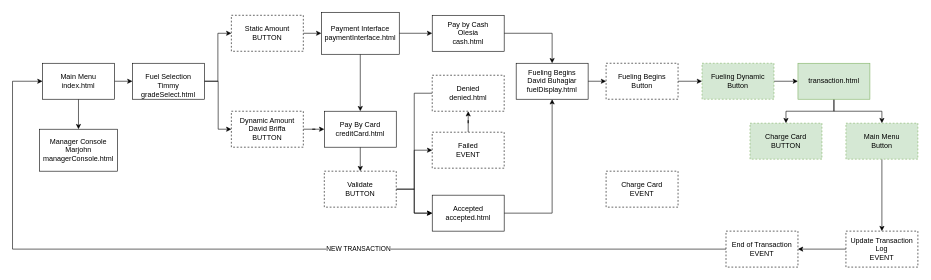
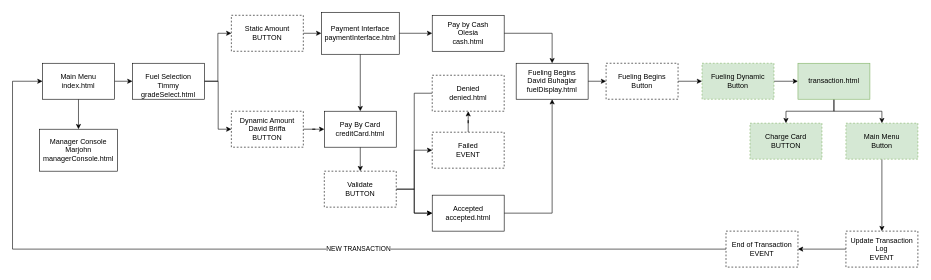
  <mxCell id="0" />
  <mxCell id="1" parent="0" />
- <mxCell id="2" value="&lt;div&gt;Charge Card&lt;/div&gt;&lt;div&gt;EVENT&lt;br&gt;&lt;/div&gt;" style="rounded=0;whiteSpace=wrap;html=1;dashed=1;" parent="1" vertex="1"><mxGeometry x="1010" y="285" width="120" height="60" as="geometry" /></mxCell>
  <mxCell id="3" style="edgeStyle=orthogonalEdgeStyle;rounded=0;orthogonalLoop=1;jettySize=auto;html=1;exitX=1;exitY=0.5;exitDx=0;exitDy=0;entryX=0;entryY=0.5;entryDx=0;entryDy=0;" parent="1" source="5" target="46" edge="1"><mxGeometry relative="1" as="geometry" /></mxCell>
  <mxCell id="4" style="edgeStyle=orthogonalEdgeStyle;rounded=0;orthogonalLoop=1;jettySize=auto;html=1;exitX=1;exitY=0.5;exitDx=0;exitDy=0;entryX=0;entryY=0.5;entryDx=0;entryDy=0;" parent="1" source="46" target="42" edge="1"><mxGeometry relative="1" as="geometry" /></mxCell>
  <mxCell id="5" value="&lt;div&gt;Fueling Begins&lt;br&gt;&lt;/div&gt;&lt;div&gt;Button&lt;br&gt;&lt;/div&gt;" style="rounded=0;whiteSpace=wrap;html=1;dashed=1;" parent="1" vertex="1"><mxGeometry x="1010" y="105" width="120" height="60" as="geometry" /></mxCell>
  <mxCell id="6" style="edgeStyle=orthogonalEdgeStyle;rounded=0;orthogonalLoop=1;jettySize=auto;html=1;exitX=1;exitY=0.5;exitDx=0;exitDy=0;entryX=0;entryY=0.5;entryDx=0;entryDy=0;" parent="1" source="7" target="5" edge="1"><mxGeometry relative="1" as="geometry" /></mxCell>
  <mxCell id="7" value="&lt;div&gt;Fueling Begins&lt;/div&gt;&lt;div&gt;David Buhagiar&lt;/div&gt;&lt;div&gt;fuelDisplay.html&lt;br&gt;&lt;/div&gt;" style="rounded=0;whiteSpace=wrap;html=1;" parent="1" vertex="1"><mxGeometry x="860" y="105" width="120" height="60" as="geometry" /></mxCell>
  <mxCell id="8" style="edgeStyle=orthogonalEdgeStyle;rounded=0;orthogonalLoop=1;jettySize=auto;html=1;exitX=1;exitY=0.5;exitDx=0;exitDy=0;entryX=0.5;entryY=1;entryDx=0;entryDy=0;" parent="1" source="9" target="7" edge="1"><mxGeometry relative="1" as="geometry" /></mxCell>
  <mxCell id="9" value="&lt;div&gt;Accepted&lt;/div&gt;accepted.html" style="rounded=0;whiteSpace=wrap;html=1;" parent="1" vertex="1"><mxGeometry x="720" y="325" width="120" height="60" as="geometry" /></mxCell>
  <mxCell id="10" style="edgeStyle=orthogonalEdgeStyle;rounded=0;orthogonalLoop=1;jettySize=auto;html=1;exitX=1;exitY=0.5;exitDx=0;exitDy=0;entryX=0.5;entryY=0;entryDx=0;entryDy=0;" parent="1" source="11" target="7" edge="1"><mxGeometry relative="1" as="geometry" /></mxCell>
  <mxCell id="11" value="&lt;div&gt;Pay by Cash&lt;/div&gt;&lt;div&gt;Olesia&lt;br&gt;&lt;/div&gt;&lt;div&gt;cash.html&lt;/div&gt;" style="rounded=0;whiteSpace=wrap;html=1;" parent="1" vertex="1"><mxGeometry x="720" y="25" width="120" height="60" as="geometry" /></mxCell>
  <mxCell id="12" value="" style="edgeStyle=orthogonalEdgeStyle;rounded=0;orthogonalLoop=1;jettySize=auto;html=1;" parent="1" source="14" target="9" edge="1"><mxGeometry relative="1" as="geometry" /></mxCell>
  <mxCell id="13" style="edgeStyle=orthogonalEdgeStyle;rounded=0;orthogonalLoop=1;jettySize=auto;html=1;exitX=1;exitY=0.5;exitDx=0;exitDy=0;entryX=0;entryY=0.5;entryDx=0;entryDy=0;" parent="1" source="14" target="18" edge="1"><mxGeometry relative="1" as="geometry" /></mxCell>
  <mxCell id="14" value="&lt;div&gt;Validate&lt;/div&gt;&lt;div&gt;BUTTON&lt;br&gt;&lt;/div&gt;" style="rounded=0;whiteSpace=wrap;html=1;dashed=1;" parent="1" vertex="1"><mxGeometry x="540" y="285" width="120" height="60" as="geometry" /></mxCell>
  <mxCell id="15" value="" style="edgeStyle=orthogonalEdgeStyle;rounded=0;orthogonalLoop=1;jettySize=auto;html=1;" parent="1" source="16" target="14" edge="1"><mxGeometry relative="1" as="geometry" /></mxCell>
  <mxCell id="16" value="&lt;div&gt;Pay By Card&lt;/div&gt;&lt;div&gt;creditCard.html&lt;br&gt;&lt;/div&gt;" style="rounded=0;whiteSpace=wrap;html=1;" parent="1" vertex="1"><mxGeometry x="540" y="185" width="120" height="60" as="geometry" /></mxCell>
  <mxCell id="17" value="" style="edgeStyle=orthogonalEdgeStyle;rounded=0;orthogonalLoop=1;jettySize=auto;html=1;" parent="1" source="18" target="39" edge="1"><mxGeometry relative="1" as="geometry" /></mxCell>
  <mxCell id="18" value="&lt;div&gt;Failed&lt;/div&gt;&lt;div&gt;EVENT&lt;br&gt;&lt;/div&gt;" style="rounded=0;whiteSpace=wrap;html=1;dashed=1;" parent="1" vertex="1"><mxGeometry x="720" y="220" width="120" height="60" as="geometry" /></mxCell>
  <mxCell id="19" value="" style="edgeStyle=orthogonalEdgeStyle;rounded=0;orthogonalLoop=1;jettySize=auto;html=1;" parent="1" source="21" target="11" edge="1"><mxGeometry relative="1" as="geometry" /></mxCell>
  <mxCell id="20" style="edgeStyle=orthogonalEdgeStyle;rounded=0;orthogonalLoop=1;jettySize=auto;html=1;entryX=0.5;entryY=0;entryDx=0;entryDy=0;" parent="1" source="21" target="16" edge="1"><mxGeometry relative="1" as="geometry" /></mxCell>
  <mxCell id="21" value="&lt;div&gt;Payment Interface&lt;br&gt;&lt;/div&gt;&lt;div&gt;paymentInterface.html&lt;br&gt;&lt;/div&gt;" style="rounded=0;whiteSpace=wrap;html=1;" parent="1" vertex="1"><mxGeometry x="535" y="20" width="130" height="70" as="geometry" /></mxCell>
  <mxCell id="22" value="" style="edgeStyle=orthogonalEdgeStyle;rounded=0;orthogonalLoop=1;jettySize=auto;html=1;" parent="1" source="23" target="16" edge="1"><mxGeometry relative="1" as="geometry" /></mxCell>
  <mxCell id="23" value="&lt;div&gt;Dynamic Amount&lt;/div&gt;&lt;div&gt;David Briffa&lt;/div&gt;&lt;div&gt;BUTTON&lt;br&gt;&lt;/div&gt;" style="rounded=0;whiteSpace=wrap;html=1;dashed=1;" parent="1" vertex="1"><mxGeometry x="385" y="185" width="120" height="60" as="geometry" /></mxCell>
  <mxCell id="24" style="edgeStyle=orthogonalEdgeStyle;rounded=0;orthogonalLoop=1;jettySize=auto;html=1;exitX=1;exitY=0.5;exitDx=0;exitDy=0;entryX=0;entryY=0.5;entryDx=0;entryDy=0;" parent="1" source="25" target="21" edge="1"><mxGeometry relative="1" as="geometry" /></mxCell>
  <mxCell id="25" value="&lt;div&gt;Static Amount&lt;/div&gt;BUTTON" style="rounded=0;whiteSpace=wrap;html=1;dashed=1;" parent="1" vertex="1"><mxGeometry x="385" y="25" width="120" height="60" as="geometry" /></mxCell>
  <mxCell id="26" style="edgeStyle=orthogonalEdgeStyle;rounded=0;orthogonalLoop=1;jettySize=auto;html=1;exitX=1;exitY=0.5;exitDx=0;exitDy=0;entryX=0;entryY=0.5;entryDx=0;entryDy=0;" parent="1" source="28" target="25" edge="1"><mxGeometry relative="1" as="geometry" /></mxCell>
  <mxCell id="27" style="edgeStyle=orthogonalEdgeStyle;rounded=0;orthogonalLoop=1;jettySize=auto;html=1;exitX=1;exitY=0.5;exitDx=0;exitDy=0;entryX=0;entryY=0.5;entryDx=0;entryDy=0;" parent="1" source="28" target="23" edge="1"><mxGeometry relative="1" as="geometry"><Array as="points"><mxPoint x="363" y="135" /><mxPoint x="363" y="215" /></Array></mxGeometry></mxCell>
  <mxCell id="28" value="&lt;div&gt;&lt;br&gt;&lt;/div&gt;&lt;div&gt;Fuel Selection&lt;/div&gt;&lt;div&gt;Timmy&lt;/div&gt;&lt;div&gt;gradeSelect.html&lt;br&gt;&lt;/div&gt;" style="rounded=0;whiteSpace=wrap;html=1;" parent="1" vertex="1"><mxGeometry x="220" y="105" width="120" height="60" as="geometry" /></mxCell>
  <mxCell id="29" style="edgeStyle=orthogonalEdgeStyle;rounded=0;orthogonalLoop=1;jettySize=auto;html=1;exitX=0;exitY=0.5;exitDx=0;exitDy=0;entryX=1;entryY=0.5;entryDx=0;entryDy=0;" parent="1" source="30" target="33" edge="1"><mxGeometry relative="1" as="geometry" /></mxCell>
  <mxCell id="30" value="&lt;div&gt;Update Transaction Log&lt;/div&gt;&lt;div&gt;EVENT&lt;br&gt;&lt;/div&gt;" style="rounded=0;whiteSpace=wrap;html=1;dashed=1;" parent="1" vertex="1"><mxGeometry x="1410" y="385" width="120" height="60" as="geometry" /></mxCell>
  <mxCell id="31" value="" style="edgeStyle=orthogonalEdgeStyle;rounded=0;orthogonalLoop=1;jettySize=auto;html=1;entryX=0;entryY=0.5;entryDx=0;entryDy=0;exitX=0;exitY=0.5;exitDx=0;exitDy=0;" parent="1" source="33" target="36" edge="1"><mxGeometry relative="1" as="geometry"><mxPoint x="20" y="125" as="targetPoint" /><Array as="points"><mxPoint x="1210" y="415" /><mxPoint x="20" y="415" /><mxPoint x="20" y="135" /></Array><mxPoint x="1130" y="425" as="sourcePoint" /></mxGeometry></mxCell>
  <mxCell id="32" value="NEW TRANSACTION" style="edgeLabel;html=1;align=center;verticalAlign=middle;resizable=0;points=[];" parent="31" connectable="0" vertex="1"><mxGeometry x="0.374" y="-2" relative="1" as="geometry"><mxPoint x="430" as="offset" /></mxGeometry></mxCell>
  <mxCell id="33" value="&lt;div&gt;End of Transaction&lt;/div&gt;EVENT" style="rounded=0;whiteSpace=wrap;html=1;dashed=1;" parent="1" vertex="1"><mxGeometry x="1210" y="385" width="120" height="60" as="geometry" /></mxCell>
  <mxCell id="34" style="edgeStyle=orthogonalEdgeStyle;rounded=0;orthogonalLoop=1;jettySize=auto;html=1;exitX=1;exitY=0.5;exitDx=0;exitDy=0;entryX=0;entryY=0.5;entryDx=0;entryDy=0;" parent="1" source="36" target="28" edge="1"><mxGeometry relative="1" as="geometry" /></mxCell>
  <mxCell id="35" value="" style="edgeStyle=orthogonalEdgeStyle;rounded=0;orthogonalLoop=1;jettySize=auto;html=1;" parent="1" source="36" target="37" edge="1"><mxGeometry relative="1" as="geometry" /></mxCell>
  <mxCell id="36" value="&lt;div&gt;Main Menu&lt;/div&gt;&lt;div&gt;index.html&lt;br&gt;&lt;/div&gt;" style="rounded=0;whiteSpace=wrap;html=1;" parent="1" vertex="1"><mxGeometry x="70" y="105" width="120" height="60" as="geometry" /></mxCell>
  <mxCell id="37" value="&lt;div&gt;Manager Console&lt;/div&gt;&lt;div&gt;Marjohn&lt;/div&gt;&lt;div&gt;managerConsole.html&lt;br&gt;&lt;/div&gt;" style="rounded=0;whiteSpace=wrap;html=1;" parent="1" vertex="1"><mxGeometry x="65" y="215" width="130" height="70" as="geometry" /></mxCell>
  <mxCell id="38" style="edgeStyle=orthogonalEdgeStyle;rounded=0;orthogonalLoop=1;jettySize=auto;html=1;exitX=0;exitY=0.5;exitDx=0;exitDy=0;entryX=0;entryY=0.5;entryDx=0;entryDy=0;" parent="1" source="39" target="9" edge="1"><mxGeometry relative="1" as="geometry"><Array as="points"><mxPoint x="690" y="155" /><mxPoint x="690" y="355" /></Array></mxGeometry></mxCell>
  <mxCell id="39" value="&lt;div&gt;Denied&lt;/div&gt;&lt;div&gt;denied.html&lt;br&gt;&lt;/div&gt;" style="rounded=0;whiteSpace=wrap;html=1;dashed=1;" parent="1" vertex="1"><mxGeometry x="720" y="125" width="120" height="60" as="geometry" /></mxCell>
  <mxCell id="40" style="edgeStyle=orthogonalEdgeStyle;rounded=0;orthogonalLoop=1;jettySize=auto;html=1;exitX=0.5;exitY=1;exitDx=0;exitDy=0;entryX=0.5;entryY=0;entryDx=0;entryDy=0;" parent="1" source="42" target="43" edge="1"><mxGeometry relative="1" as="geometry" /></mxCell>
  <mxCell id="41" style="edgeStyle=orthogonalEdgeStyle;rounded=0;orthogonalLoop=1;jettySize=auto;html=1;exitX=0.5;exitY=1;exitDx=0;exitDy=0;entryX=0.5;entryY=0;entryDx=0;entryDy=0;" parent="1" source="42" target="45" edge="1"><mxGeometry relative="1" as="geometry" /></mxCell>
  <mxCell id="42" value="transaction.html" style="rounded=0;whiteSpace=wrap;html=1;fillColor=#d5e8d4;strokeColor=#82b366;" parent="1" vertex="1"><mxGeometry x="1330" y="105" width="120" height="60" as="geometry" /></mxCell>
  <mxCell id="43" value="&lt;div&gt;Charge Card&lt;br&gt;&lt;/div&gt;BUTTON" style="rounded=0;whiteSpace=wrap;html=1;dashed=1;fillColor=#d5e8d4;strokeColor=#82b366;" parent="1" vertex="1"><mxGeometry x="1250" y="205" width="120" height="60" as="geometry" /></mxCell>
  <mxCell id="44" style="edgeStyle=orthogonalEdgeStyle;rounded=0;orthogonalLoop=1;jettySize=auto;html=1;exitX=0.5;exitY=1;exitDx=0;exitDy=0;entryX=0.5;entryY=0;entryDx=0;entryDy=0;" parent="1" source="45" target="30" edge="1"><mxGeometry relative="1" as="geometry" /></mxCell>
  <mxCell id="45" value="&lt;div&gt;Main Menu&lt;br&gt;&lt;/div&gt;&lt;div&gt;Button&lt;br&gt;&lt;/div&gt;" style="rounded=0;whiteSpace=wrap;html=1;dashed=1;fillColor=#d5e8d4;strokeColor=#82b366;" parent="1" vertex="1"><mxGeometry x="1410" y="205" width="120" height="60" as="geometry" /></mxCell>
  <mxCell id="46" value="&lt;div&gt;Fueling Dynamic&lt;/div&gt;&lt;div&gt;Button&lt;br&gt;&lt;/div&gt;" style="rounded=0;whiteSpace=wrap;html=1;dashed=1;fillColor=#d5e8d4;strokeColor=#82b366;" parent="1" vertex="1"><mxGeometry x="1170" y="105" width="120" height="60" as="geometry" /></mxCell>
